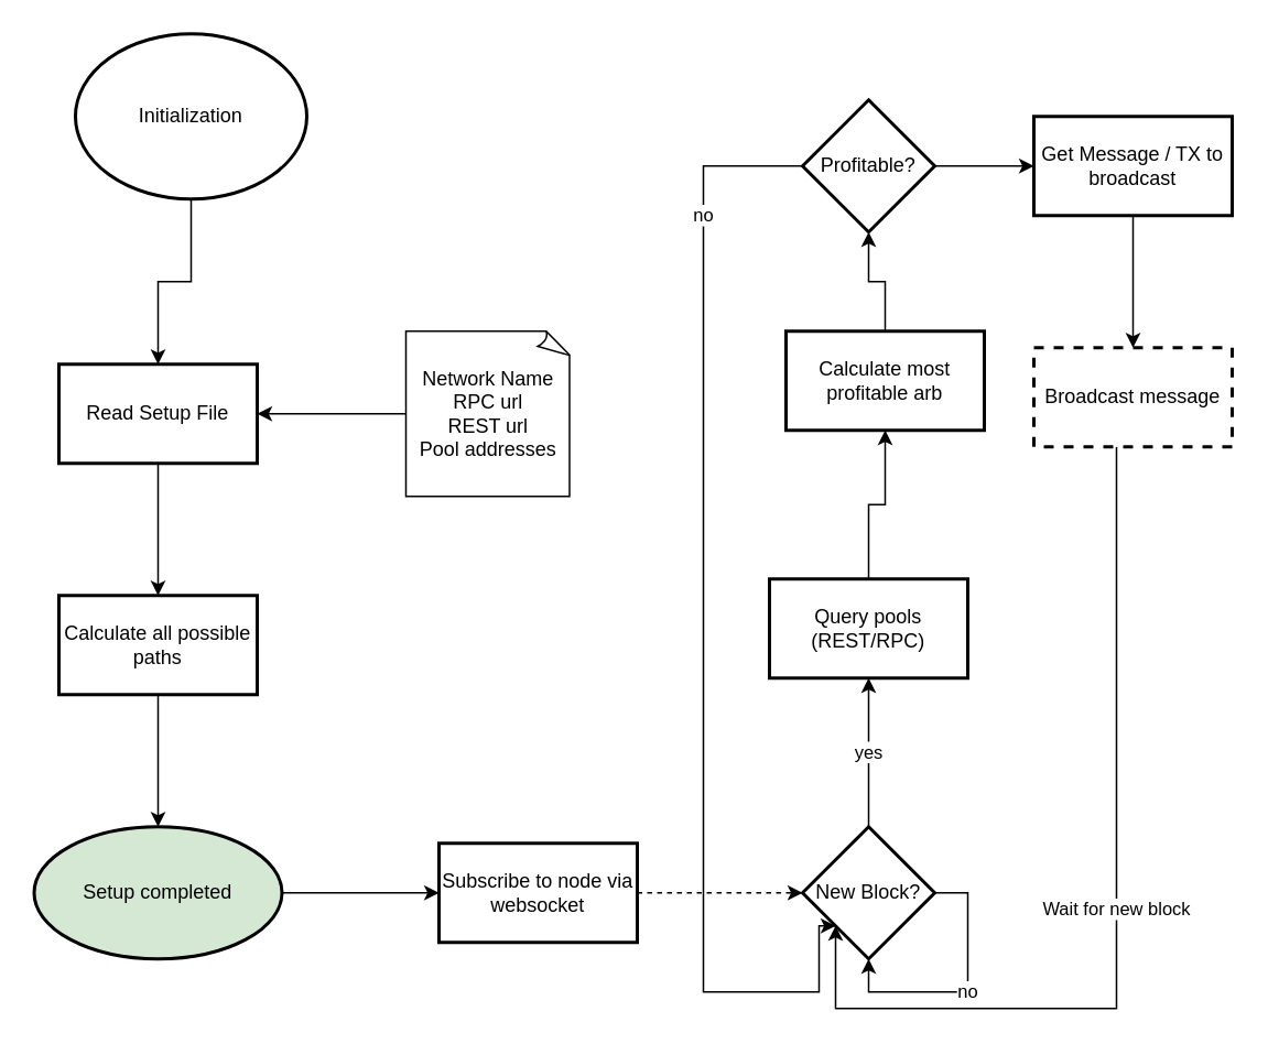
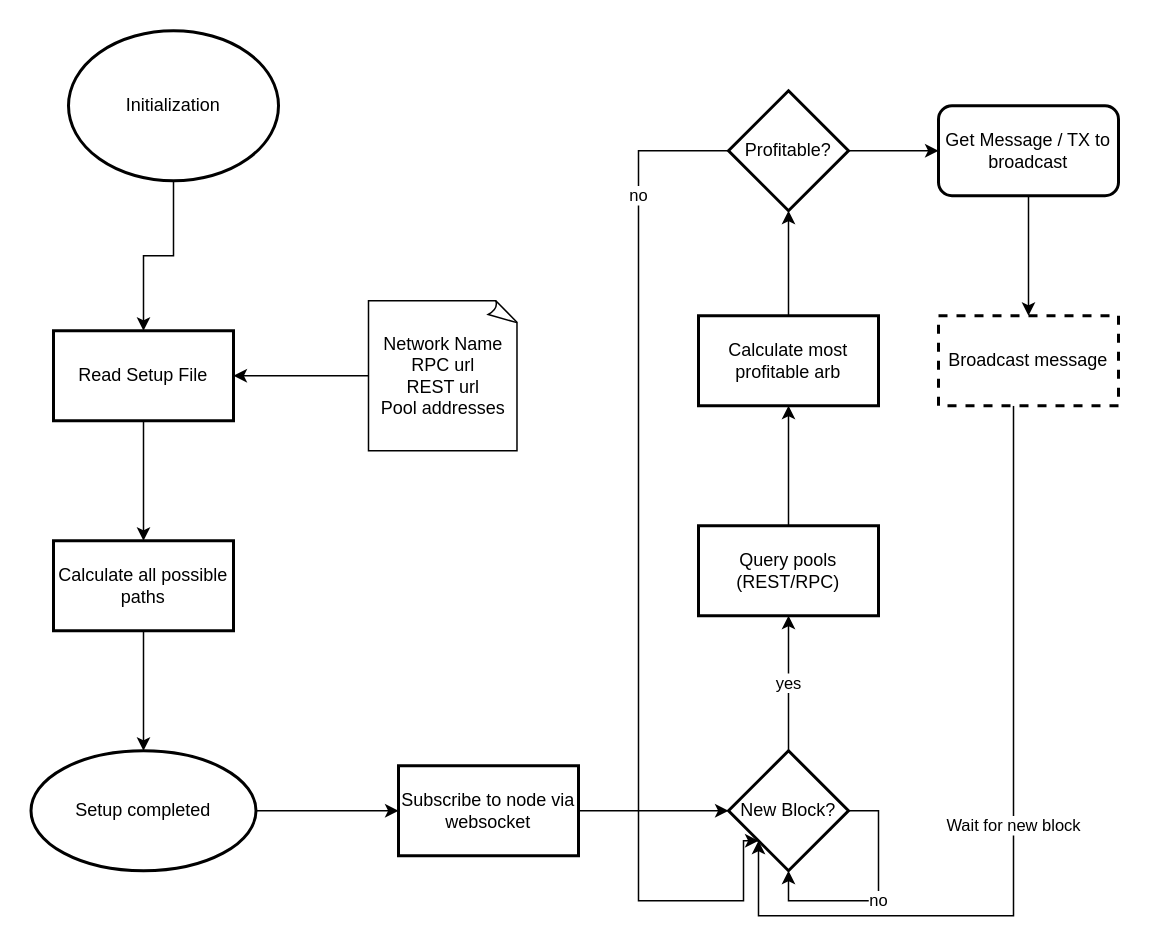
  <mxCell id="0" />
  <mxCell id="1" parent="0" />
  <mxCell id="2" value="" style="edgeStyle=orthogonalEdgeStyle;rounded=0;orthogonalLoop=1;jettySize=auto;html=1;" edge="1" parent="1" source="3" target="5"><mxGeometry relative="1" as="geometry" /></mxCell>
  <mxCell id="3" value="Initialization" style="strokeWidth=2;html=1;shape=mxgraph.flowchart.start_2;whiteSpace=wrap;" vertex="1" parent="1"><mxGeometry x="45" y="20" width="140" height="100" as="geometry" /></mxCell>
  <mxCell id="4" value="" style="edgeStyle=orthogonalEdgeStyle;rounded=0;orthogonalLoop=1;jettySize=auto;html=1;" edge="1" parent="1" source="5" target="9"><mxGeometry relative="1" as="geometry" /></mxCell>
  <mxCell id="5" value="Read Setup File" style="whiteSpace=wrap;html=1;strokeWidth=2;" vertex="1" parent="1"><mxGeometry x="35" y="220" width="120" height="60" as="geometry" /></mxCell>
  <mxCell id="6" style="edgeStyle=orthogonalEdgeStyle;rounded=0;orthogonalLoop=1;jettySize=auto;html=1;entryX=1;entryY=0.5;entryDx=0;entryDy=0;" edge="1" parent="1" source="7" target="5"><mxGeometry relative="1" as="geometry" /></mxCell>
  <mxCell id="7" value="Network Name&lt;br&gt;RPC url&lt;br&gt;REST url&lt;br&gt;Pool addresses" style="whiteSpace=wrap;html=1;shape=mxgraph.basic.document" vertex="1" parent="1"><mxGeometry x="245" y="200" width="100" height="100" as="geometry" /></mxCell>
  <mxCell id="8" value="" style="edgeStyle=orthogonalEdgeStyle;rounded=0;orthogonalLoop=1;jettySize=auto;html=1;" edge="1" parent="1" source="9" target="11"><mxGeometry relative="1" as="geometry" /></mxCell>
  <mxCell id="9" value="Calculate all possible paths" style="whiteSpace=wrap;html=1;strokeWidth=2;" vertex="1" parent="1"><mxGeometry x="35" y="360" width="120" height="60" as="geometry" /></mxCell>
  <mxCell id="10" value="" style="edgeStyle=orthogonalEdgeStyle;rounded=0;orthogonalLoop=1;jettySize=auto;html=1;" edge="1" parent="1" source="11" target="13"><mxGeometry relative="1" as="geometry" /></mxCell>
- <mxCell id="11" value="Setup completed" style="ellipse;whiteSpace=wrap;html=1;strokeWidth=2;fillColor=#d5e8d4;" vertex="1" parent="1"><mxGeometry x="20" y="500" width="150" height="80" as="geometry" /></mxCell>
- <mxCell id="12" value="" style="edgeStyle=orthogonalEdgeStyle;rounded=0;orthogonalLoop=1;jettySize=auto;html=1;dashed=1;" edge="1" parent="1" source="13" target="15"><mxGeometry relative="1" as="geometry" /></mxCell>
+ <mxCell id="11" value="Setup completed" style="ellipse;whiteSpace=wrap;html=1;strokeWidth=2;" vertex="1" parent="1"><mxGeometry x="20" y="500" width="150" height="80" as="geometry" /></mxCell>
+ <mxCell id="12" value="" style="edgeStyle=orthogonalEdgeStyle;rounded=0;orthogonalLoop=1;jettySize=auto;html=1;" edge="1" parent="1" source="13" target="15"><mxGeometry relative="1" as="geometry" /></mxCell>
  <mxCell id="13" value="Subscribe to node via websocket" style="whiteSpace=wrap;html=1;strokeWidth=2;" vertex="1" parent="1"><mxGeometry x="265" y="510" width="120" height="60" as="geometry" /></mxCell>
  <mxCell id="14" value="yes" style="edgeStyle=orthogonalEdgeStyle;rounded=0;orthogonalLoop=1;jettySize=auto;html=1;" edge="1" parent="1" source="15" target="18"><mxGeometry relative="1" as="geometry" /></mxCell>
  <mxCell id="15" value="New Block?" style="rhombus;whiteSpace=wrap;html=1;strokeWidth=2;" vertex="1" parent="1"><mxGeometry x="485" y="500" width="80" height="80" as="geometry" /></mxCell>
  <mxCell id="16" value="no" style="edgeStyle=orthogonalEdgeStyle;rounded=0;orthogonalLoop=1;jettySize=auto;html=1;exitX=1;exitY=0.5;exitDx=0;exitDy=0;entryX=0.5;entryY=1;entryDx=0;entryDy=0;" edge="1" parent="1" source="15" target="15"><mxGeometry relative="1" as="geometry" /></mxCell>
  <mxCell id="17" value="" style="edgeStyle=orthogonalEdgeStyle;rounded=0;orthogonalLoop=1;jettySize=auto;html=1;" edge="1" parent="1" source="18" target="20"><mxGeometry relative="1" as="geometry" /></mxCell>
  <mxCell id="18" value="Query pools&lt;br&gt;(REST/RPC)" style="whiteSpace=wrap;html=1;strokeWidth=2;" vertex="1" parent="1"><mxGeometry x="465" y="350" width="120" height="60" as="geometry" /></mxCell>
  <mxCell id="19" value="" style="edgeStyle=orthogonalEdgeStyle;rounded=0;orthogonalLoop=1;jettySize=auto;html=1;" edge="1" parent="1" source="20" target="23"><mxGeometry relative="1" as="geometry" /></mxCell>
- <mxCell id="20" value="Calculate most profitable arb" style="whiteSpace=wrap;html=1;strokeWidth=2;" vertex="1" parent="1"><mxGeometry x="475" y="200" width="120" height="60" as="geometry" /></mxCell>
+ <mxCell id="20" value="Calculate most profitable arb" style="whiteSpace=wrap;html=1;strokeWidth=2;" vertex="1" parent="1"><mxGeometry x="465" y="210" width="120" height="60" as="geometry" /></mxCell>
  <mxCell id="21" value="no" style="edgeStyle=orthogonalEdgeStyle;rounded=0;orthogonalLoop=1;jettySize=auto;html=1;entryX=0;entryY=1;entryDx=0;entryDy=0;" edge="1" parent="1" source="23" target="15"><mxGeometry x="-0.735" relative="1" as="geometry"><Array as="points"><mxPoint x="425" y="100" /><mxPoint x="425" y="600" /><mxPoint x="495" y="600" /><mxPoint x="495" y="560" /></Array><mxPoint as="offset" /></mxGeometry></mxCell>
  <mxCell id="22" value="" style="edgeStyle=orthogonalEdgeStyle;rounded=0;orthogonalLoop=1;jettySize=auto;html=1;" edge="1" parent="1" source="23" target="25"><mxGeometry relative="1" as="geometry" /></mxCell>
  <mxCell id="23" value="Profitable?" style="rhombus;whiteSpace=wrap;html=1;strokeWidth=2;" vertex="1" parent="1"><mxGeometry x="485" y="60" width="80" height="80" as="geometry" /></mxCell>
  <mxCell id="24" value="" style="edgeStyle=orthogonalEdgeStyle;rounded=0;orthogonalLoop=1;jettySize=auto;html=1;" edge="1" parent="1" source="25" target="27"><mxGeometry relative="1" as="geometry" /></mxCell>
- <mxCell id="25" value="Get Message / TX to broadcast" style="whiteSpace=wrap;html=1;strokeWidth=2;" vertex="1" parent="1"><mxGeometry x="625" y="70" width="120" height="60" as="geometry" /></mxCell>
+ <mxCell id="25" value="Get Message / TX to broadcast" style="whiteSpace=wrap;html=1;strokeWidth=2;rounded=1;" vertex="1" parent="1"><mxGeometry x="625" y="70" width="120" height="60" as="geometry" /></mxCell>
  <mxCell id="26" value="Wait for new block" style="edgeStyle=orthogonalEdgeStyle;rounded=0;orthogonalLoop=1;jettySize=auto;html=1;" edge="1" parent="1" source="27"><mxGeometry relative="1" as="geometry"><mxPoint x="505" y="560" as="targetPoint" /><Array as="points"><mxPoint x="675" y="610" /><mxPoint x="505" y="610" /></Array></mxGeometry></mxCell>
  <mxCell id="27" value="Broadcast message" style="whiteSpace=wrap;html=1;strokeWidth=2;dashed=1;" vertex="1" parent="1"><mxGeometry x="625" y="210" width="120" height="60" as="geometry" /></mxCell>
